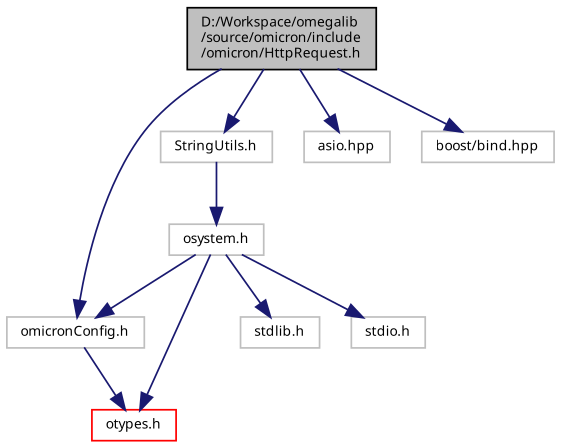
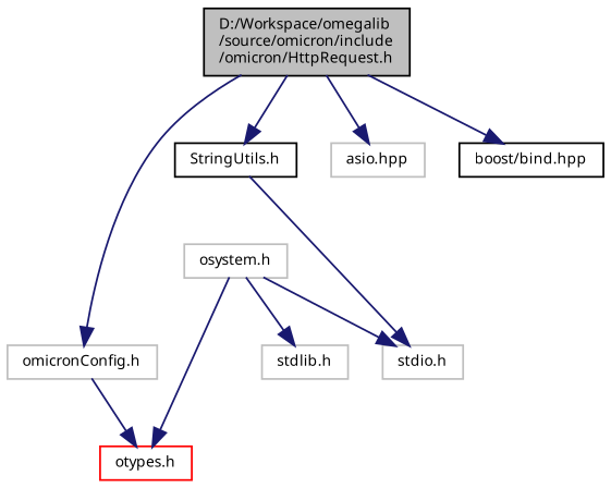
  digraph {
    fontname="Noto Sans"
    node [color=grey75 fontname="Noto Sans" fontsize=8 shape=record]
    edge [color=midnightblue fontname="Noto Sans" fontsize=8 labelfontname="FreeSans.ttf" labelfontsize=8 style=solid]
    n1 [color=black fillcolor=grey75 fontcolor=black height=0.2 label="D:/Workspace/omegalib\l/source/omicron/include\l/omicron/HttpRequest.h" style=filled width=0.4]
    n2 [height=0.2 label="omicronConfig.h" width=0.4]
-   n3 [height=0.2 label="StringUtils.h" width=0.4]
+   n3 [color=black height=0.2 label="StringUtils.h" width=0.4]
    n4 [height=0.2 label="asio.hpp" width=0.4]
-   n5 [height=0.2 label="boost/bind.hpp" width=0.4]
+   n5 [color=black height=0.2 label="boost/bind.hpp" width=0.4]
    n6 [color=red height=0.2 label="otypes.h" width=0.4]
    n7 [height=0.2 label="osystem.h" width=0.4]
    n8 [height=0.2 label="stdio.h" width=0.4]
    n9 [height=0.2 label="stdlib.h" width=0.4]
    n1 -> n2
    n1 -> n3
    n1 -> n4
    n1 -> n5
    n2 -> n6
-   n3 -> n7
-   n7 -> n2
+   n3 -> n8
    n7 -> n6
    n7 -> n8
    n7 -> n9
  }
